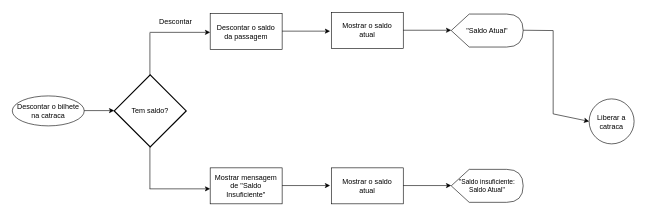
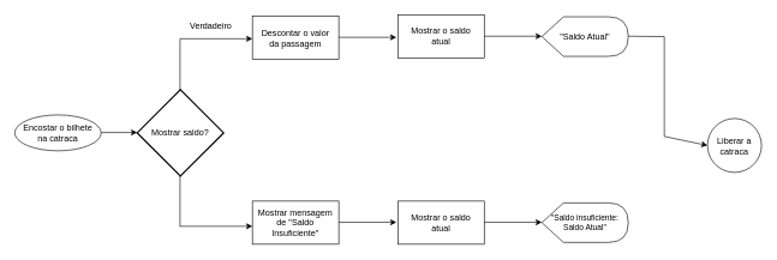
  <mxCell id="0" />
  <mxCell id="1" parent="0" />
- <mxCell id="2" value="Descontar o bilhete&lt;div&gt;na&amp;nbsp;&lt;span style=&quot;background-color: initial;&quot;&gt;catraca&lt;/span&gt;&lt;/div&gt;" style="ellipse;whiteSpace=wrap;html=1;" vertex="1" parent="1"><mxGeometry x="20" y="159" width="120" height="50" as="geometry" /></mxCell>
+ <mxCell id="2" value="Encostar o bilhete&lt;div&gt;na&amp;nbsp;&lt;span style=&quot;background-color: initial;&quot;&gt;catraca&lt;/span&gt;&lt;/div&gt;" style="ellipse;whiteSpace=wrap;html=1;" vertex="1" parent="1"><mxGeometry x="20" y="159" width="120" height="50" as="geometry" /></mxCell>
  <mxCell id="3" value="" style="endArrow=classic;html=1;rounded=0;" edge="1" parent="1"><mxGeometry width="50" height="50" relative="1" as="geometry"><mxPoint x="140" y="183.5" as="sourcePoint" /><mxPoint x="190" y="183.5" as="targetPoint" /></mxGeometry></mxCell>
- <mxCell id="4" value="Tem saldo?" style="strokeWidth=2;html=1;shape=mxgraph.flowchart.decision;whiteSpace=wrap;" vertex="1" parent="1"><mxGeometry x="190" y="124" width="120" height="120" as="geometry" /></mxCell>
+ <mxCell id="4" value="Mostrar saldo?" style="strokeWidth=2;html=1;shape=mxgraph.flowchart.decision;whiteSpace=wrap;" vertex="1" parent="1"><mxGeometry x="190" y="124" width="120" height="120" as="geometry" /></mxCell>
  <mxCell id="5" value="" style="endArrow=none;html=1;rounded=0;" edge="1" parent="1"><mxGeometry width="50" height="50" relative="1" as="geometry"><mxPoint x="249.5" y="124" as="sourcePoint" /><mxPoint x="249.5" y="54" as="targetPoint" /></mxGeometry></mxCell>
  <mxCell id="6" value="" style="endArrow=classic;html=1;rounded=0;" edge="1" parent="1"><mxGeometry width="50" height="50" relative="1" as="geometry"><mxPoint x="249" y="53" as="sourcePoint" /><mxPoint x="350" y="53" as="targetPoint" /></mxGeometry></mxCell>
- <mxCell id="7" value="Descontar o saldo&lt;div&gt;da passagem&lt;/div&gt;" style="rounded=0;whiteSpace=wrap;html=1;" vertex="1" parent="1"><mxGeometry x="350" y="21.5" width="120" height="60" as="geometry" /></mxCell>
+ <mxCell id="7" value="Descontar o valor&lt;div&gt;da passagem&lt;/div&gt;" style="rounded=0;whiteSpace=wrap;html=1;" vertex="1" parent="1"><mxGeometry x="350" y="21.5" width="120" height="60" as="geometry" /></mxCell>
  <mxCell id="8" value="" style="endArrow=classic;html=1;rounded=0;" edge="1" parent="1"><mxGeometry width="50" height="50" relative="1" as="geometry"><mxPoint x="470" y="51" as="sourcePoint" /><mxPoint x="550" y="51" as="targetPoint" /></mxGeometry></mxCell>
  <mxCell id="9" value="&quot;Saldo Atual&quot;" style="shape=display;whiteSpace=wrap;html=1;" vertex="1" parent="1"><mxGeometry x="752" y="22.5" width="120" height="55" as="geometry" /></mxCell>
  <mxCell id="10" value="" style="endArrow=none;html=1;rounded=0;" edge="1" parent="1"><mxGeometry width="50" height="50" relative="1" as="geometry"><mxPoint x="872" y="49.5" as="sourcePoint" /><mxPoint x="922" y="50" as="targetPoint" /></mxGeometry></mxCell>
  <mxCell id="11" value="" style="endArrow=none;html=1;rounded=0;" edge="1" parent="1"><mxGeometry width="50" height="50" relative="1" as="geometry"><mxPoint x="922" y="189" as="sourcePoint" /><mxPoint x="922" y="50" as="targetPoint" /></mxGeometry></mxCell>
  <mxCell id="12" value="" style="endArrow=classic;html=1;rounded=0;entryX=0;entryY=0.5;entryDx=0;entryDy=0;" edge="1" parent="1" target="13"><mxGeometry width="50" height="50" relative="1" as="geometry"><mxPoint x="922" y="189" as="sourcePoint" /><mxPoint x="972" y="188" as="targetPoint" /></mxGeometry></mxCell>
  <mxCell id="13" value="Liberar a catraca" style="ellipse;whiteSpace=wrap;html=1;" vertex="1" parent="1"><mxGeometry x="982" y="164" width="75" height="75" as="geometry" /></mxCell>
  <mxCell id="14" value="" style="endArrow=none;html=1;rounded=0;" edge="1" parent="1"><mxGeometry width="50" height="50" relative="1" as="geometry"><mxPoint x="249.5" y="314" as="sourcePoint" /><mxPoint x="249.5" y="244" as="targetPoint" /></mxGeometry></mxCell>
  <mxCell id="15" value="" style="endArrow=classic;html=1;rounded=0;" edge="1" parent="1"><mxGeometry width="50" height="50" relative="1" as="geometry"><mxPoint x="249" y="314" as="sourcePoint" /><mxPoint x="350" y="314" as="targetPoint" /></mxGeometry></mxCell>
  <mxCell id="16" value="Mostrar mensagem&lt;div&gt;de &quot;Saldo&lt;/div&gt;&lt;div&gt;Insuficiente&quot;&lt;/div&gt;" style="rounded=0;whiteSpace=wrap;html=1;" vertex="1" parent="1"><mxGeometry x="350" y="279" width="120" height="60" as="geometry" /></mxCell>
  <mxCell id="17" value="" style="endArrow=classic;html=1;rounded=0;" edge="1" parent="1"><mxGeometry width="50" height="50" relative="1" as="geometry"><mxPoint x="470" y="308.5" as="sourcePoint" /><mxPoint x="550" y="308.5" as="targetPoint" /></mxGeometry></mxCell>
  <mxCell id="18" value="Mostrar o saldo&lt;div&gt;atual&lt;/div&gt;" style="rounded=0;whiteSpace=wrap;html=1;" vertex="1" parent="1"><mxGeometry x="552" y="279" width="120" height="60" as="geometry" /></mxCell>
  <mxCell id="19" value="Mostrar o saldo&lt;div&gt;atual&lt;/div&gt;" style="rounded=0;whiteSpace=wrap;html=1;" vertex="1" parent="1"><mxGeometry x="552" y="20" width="120" height="60" as="geometry" /></mxCell>
  <mxCell id="20" value="" style="endArrow=classic;html=1;rounded=0;" edge="1" parent="1"><mxGeometry width="50" height="50" relative="1" as="geometry"><mxPoint x="672" y="49.5" as="sourcePoint" /><mxPoint x="752" y="49.5" as="targetPoint" /></mxGeometry></mxCell>
  <mxCell id="21" value="&quot;Saldo insuficiente:&lt;div&gt;Saldo Atual&quot;&lt;/div&gt;" style="shape=display;whiteSpace=wrap;html=1;fontSize=11;align=center;" vertex="1" parent="1"><mxGeometry x="752" y="281.5" width="120" height="55" as="geometry" /></mxCell>
  <mxCell id="22" value="" style="endArrow=classic;html=1;rounded=0;" edge="1" parent="1"><mxGeometry width="50" height="50" relative="1" as="geometry"><mxPoint x="672" y="308.5" as="sourcePoint" /><mxPoint x="752" y="308.5" as="targetPoint" /></mxGeometry></mxCell>
- <mxCell id="23" value="Descontar" style="text;html=1;align=center;verticalAlign=middle;resizable=0;points=[];autosize=1;strokeColor=none;fillColor=none;" vertex="1" parent="1"><mxGeometry x="252" y="20" width="80" height="30" as="geometry" /></mxCell>
+ <mxCell id="23" value="Verdadeiro" style="text;html=1;align=center;verticalAlign=middle;resizable=0;points=[];autosize=1;strokeColor=none;fillColor=none;" vertex="1" parent="1"><mxGeometry x="252" y="20" width="80" height="30" as="geometry" /></mxCell>
